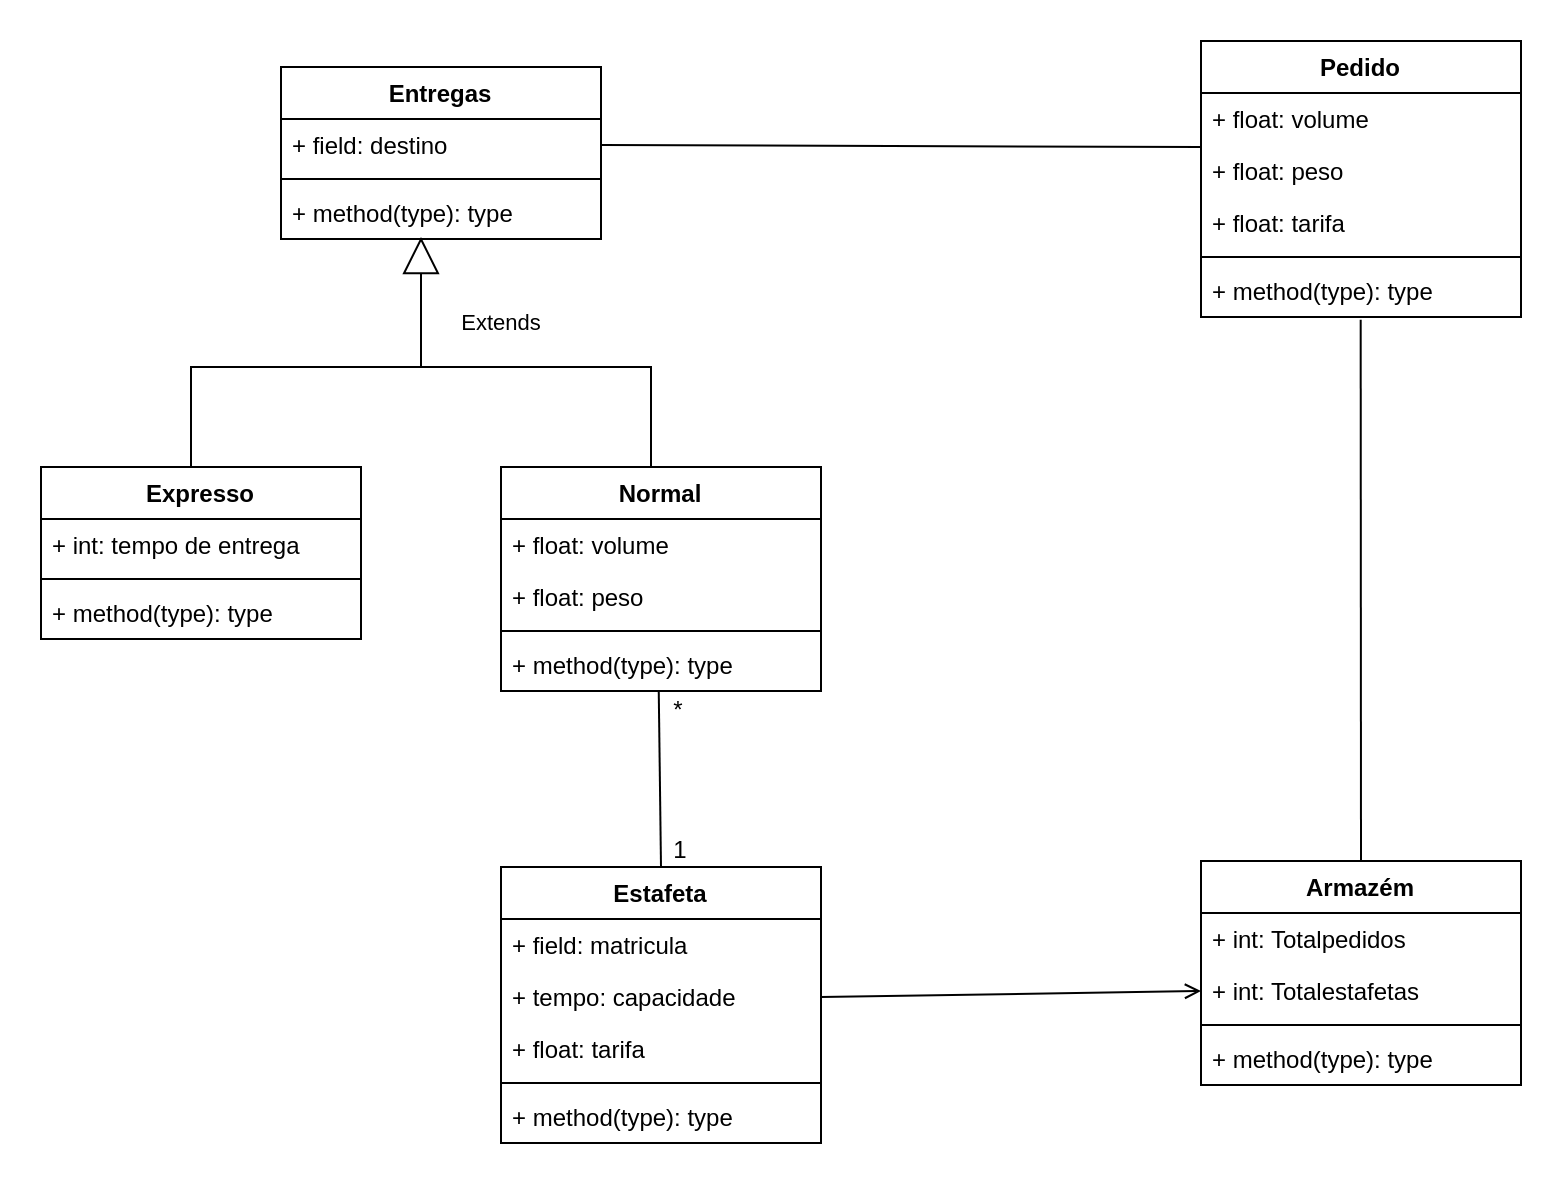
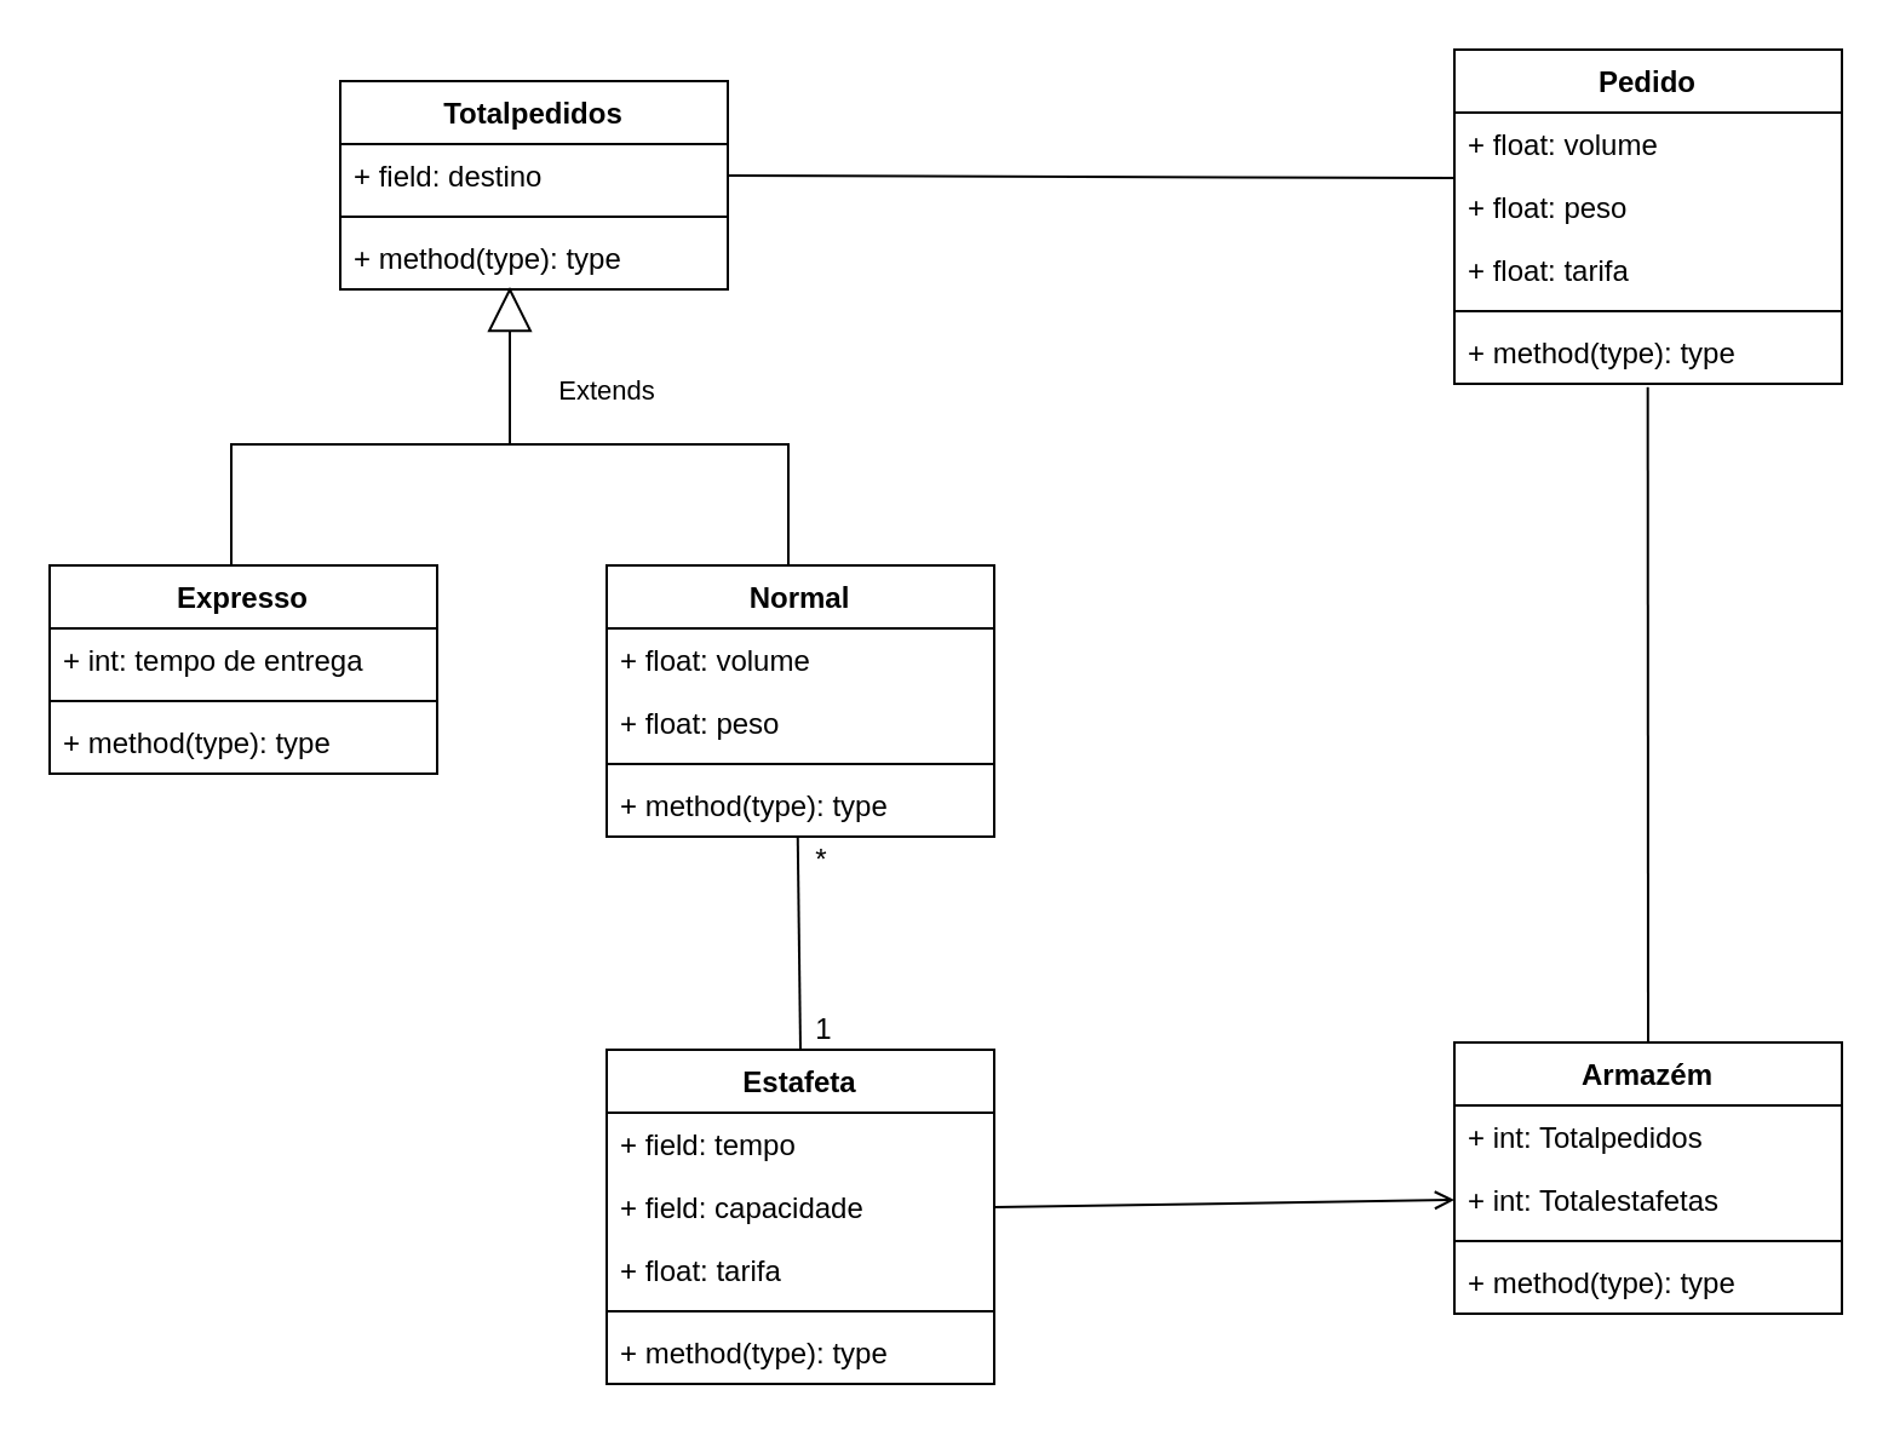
  <mxCell id="0" />
  <mxCell id="1" parent="0" />
  <mxCell id="2" value="Extends" style="endArrow=block;endSize=16;endFill=0;html=1;rounded=0;exitX=0.5;exitY=0;exitDx=0;exitDy=0;entryX=0.5;entryY=1;entryDx=0;entryDy=0;" edge="1" parent="1"><mxGeometry x="0.623" y="-40" width="160" relative="1" as="geometry"><mxPoint x="95" y="233" as="sourcePoint" /><mxPoint x="210" y="118" as="targetPoint" /><Array as="points"><mxPoint x="95" y="183" /><mxPoint x="210" y="183" /></Array><mxPoint as="offset" /></mxGeometry></mxCell>
  <mxCell id="3" value="" style="endArrow=none;html=1;rounded=0;entryX=0.5;entryY=0;entryDx=0;entryDy=0;" edge="1" parent="1"><mxGeometry width="50" height="50" relative="1" as="geometry"><mxPoint x="210" y="183" as="sourcePoint" /><mxPoint x="325" y="233" as="targetPoint" /><Array as="points"><mxPoint x="325" y="183" /></Array></mxGeometry></mxCell>
- <mxCell id="4" value="Entregas" style="swimlane;fontStyle=1;align=center;verticalAlign=top;childLayout=stackLayout;horizontal=1;startSize=26;horizontalStack=0;resizeParent=1;resizeParentMax=0;resizeLast=0;collapsible=1;marginBottom=0;" vertex="1" parent="1"><mxGeometry x="140" y="33" width="160" height="86" as="geometry" /></mxCell>
+ <mxCell id="4" value="Totalpedidos" style="swimlane;fontStyle=1;align=center;verticalAlign=top;childLayout=stackLayout;horizontal=1;startSize=26;horizontalStack=0;resizeParent=1;resizeParentMax=0;resizeLast=0;collapsible=1;marginBottom=0;" vertex="1" parent="1"><mxGeometry x="140" y="33" width="160" height="86" as="geometry" /></mxCell>
  <mxCell id="5" value="+ field: destino" style="text;strokeColor=none;fillColor=none;align=left;verticalAlign=top;spacingLeft=4;spacingRight=4;overflow=hidden;rotatable=0;points=[[0,0.5],[1,0.5]];portConstraint=eastwest;" vertex="1" parent="4"><mxGeometry y="26" width="160" height="26" as="geometry" /></mxCell>
  <mxCell id="6" value="" style="line;strokeWidth=1;fillColor=none;align=left;verticalAlign=middle;spacingTop=-1;spacingLeft=3;spacingRight=3;rotatable=0;labelPosition=right;points=[];portConstraint=eastwest;" vertex="1" parent="4"><mxGeometry y="52" width="160" height="8" as="geometry" /></mxCell>
  <mxCell id="7" value="+ method(type): type" style="text;strokeColor=none;fillColor=none;align=left;verticalAlign=top;spacingLeft=4;spacingRight=4;overflow=hidden;rotatable=0;points=[[0,0.5],[1,0.5]];portConstraint=eastwest;" vertex="1" parent="4"><mxGeometry y="60" width="160" height="26" as="geometry" /></mxCell>
  <mxCell id="8" value="Expresso" style="swimlane;fontStyle=1;align=center;verticalAlign=top;childLayout=stackLayout;horizontal=1;startSize=26;horizontalStack=0;resizeParent=1;resizeParentMax=0;resizeLast=0;collapsible=1;marginBottom=0;" vertex="1" parent="1"><mxGeometry x="20" y="233" width="160" height="86" as="geometry" /></mxCell>
  <mxCell id="9" value="+ int: tempo de entrega" style="text;strokeColor=none;fillColor=none;align=left;verticalAlign=top;spacingLeft=4;spacingRight=4;overflow=hidden;rotatable=0;points=[[0,0.5],[1,0.5]];portConstraint=eastwest;" vertex="1" parent="8"><mxGeometry y="26" width="160" height="26" as="geometry" /></mxCell>
  <mxCell id="10" value="" style="line;strokeWidth=1;fillColor=none;align=left;verticalAlign=middle;spacingTop=-1;spacingLeft=3;spacingRight=3;rotatable=0;labelPosition=right;points=[];portConstraint=eastwest;" vertex="1" parent="8"><mxGeometry y="52" width="160" height="8" as="geometry" /></mxCell>
  <mxCell id="11" value="+ method(type): type" style="text;strokeColor=none;fillColor=none;align=left;verticalAlign=top;spacingLeft=4;spacingRight=4;overflow=hidden;rotatable=0;points=[[0,0.5],[1,0.5]];portConstraint=eastwest;" vertex="1" parent="8"><mxGeometry y="60" width="160" height="26" as="geometry" /></mxCell>
  <mxCell id="12" value="Normal" style="swimlane;fontStyle=1;align=center;verticalAlign=top;childLayout=stackLayout;horizontal=1;startSize=26;horizontalStack=0;resizeParent=1;resizeParentMax=0;resizeLast=0;collapsible=1;marginBottom=0;" vertex="1" parent="1"><mxGeometry x="250" y="233" width="160" height="112" as="geometry" /></mxCell>
  <mxCell id="13" value="+ float: volume" style="text;strokeColor=none;fillColor=none;align=left;verticalAlign=top;spacingLeft=4;spacingRight=4;overflow=hidden;rotatable=0;points=[[0,0.5],[1,0.5]];portConstraint=eastwest;" vertex="1" parent="12"><mxGeometry y="26" width="160" height="26" as="geometry" /></mxCell>
  <mxCell id="14" value="+ float: peso" style="text;strokeColor=none;fillColor=none;align=left;verticalAlign=top;spacingLeft=4;spacingRight=4;overflow=hidden;rotatable=0;points=[[0,0.5],[1,0.5]];portConstraint=eastwest;" vertex="1" parent="12"><mxGeometry y="52" width="160" height="26" as="geometry" /></mxCell>
  <mxCell id="15" value="" style="line;strokeWidth=1;fillColor=none;align=left;verticalAlign=middle;spacingTop=-1;spacingLeft=3;spacingRight=3;rotatable=0;labelPosition=right;points=[];portConstraint=eastwest;" vertex="1" parent="12"><mxGeometry y="78" width="160" height="8" as="geometry" /></mxCell>
  <mxCell id="16" value="+ method(type): type" style="text;strokeColor=none;fillColor=none;align=left;verticalAlign=top;spacingLeft=4;spacingRight=4;overflow=hidden;rotatable=0;points=[[0,0.5],[1,0.5]];portConstraint=eastwest;" vertex="1" parent="12"><mxGeometry y="86" width="160" height="26" as="geometry" /></mxCell>
  <mxCell id="17" value="Estafeta" style="swimlane;fontStyle=1;align=center;verticalAlign=top;childLayout=stackLayout;horizontal=1;startSize=26;horizontalStack=0;resizeParent=1;resizeParentMax=0;resizeLast=0;collapsible=1;marginBottom=0;" vertex="1" parent="1"><mxGeometry x="250" y="433" width="160" height="138" as="geometry" /></mxCell>
- <mxCell id="18" value="+ field: matricula" style="text;strokeColor=none;fillColor=none;align=left;verticalAlign=top;spacingLeft=4;spacingRight=4;overflow=hidden;rotatable=0;points=[[0,0.5],[1,0.5]];portConstraint=eastwest;" vertex="1" parent="17"><mxGeometry y="26" width="160" height="26" as="geometry" /></mxCell>
- <mxCell id="19" value="+ tempo: capacidade" style="text;strokeColor=none;fillColor=none;align=left;verticalAlign=top;spacingLeft=4;spacingRight=4;overflow=hidden;rotatable=0;points=[[0,0.5],[1,0.5]];portConstraint=eastwest;" vertex="1" parent="17"><mxGeometry y="52" width="160" height="26" as="geometry" /></mxCell>
+ <mxCell id="18" value="+ field: tempo" style="text;strokeColor=none;fillColor=none;align=left;verticalAlign=top;spacingLeft=4;spacingRight=4;overflow=hidden;rotatable=0;points=[[0,0.5],[1,0.5]];portConstraint=eastwest;" vertex="1" parent="17"><mxGeometry y="26" width="160" height="26" as="geometry" /></mxCell>
+ <mxCell id="19" value="+ field: capacidade" style="text;strokeColor=none;fillColor=none;align=left;verticalAlign=top;spacingLeft=4;spacingRight=4;overflow=hidden;rotatable=0;points=[[0,0.5],[1,0.5]];portConstraint=eastwest;" vertex="1" parent="17"><mxGeometry y="52" width="160" height="26" as="geometry" /></mxCell>
  <mxCell id="20" value="+ float: tarifa" style="text;strokeColor=none;fillColor=none;align=left;verticalAlign=top;spacingLeft=4;spacingRight=4;overflow=hidden;rotatable=0;points=[[0,0.5],[1,0.5]];portConstraint=eastwest;" vertex="1" parent="17"><mxGeometry y="78" width="160" height="26" as="geometry" /></mxCell>
  <mxCell id="21" value="" style="line;strokeWidth=1;fillColor=none;align=left;verticalAlign=middle;spacingTop=-1;spacingLeft=3;spacingRight=3;rotatable=0;labelPosition=right;points=[];portConstraint=eastwest;" vertex="1" parent="17"><mxGeometry y="104" width="160" height="8" as="geometry" /></mxCell>
  <mxCell id="22" value="+ method(type): type" style="text;strokeColor=none;fillColor=none;align=left;verticalAlign=top;spacingLeft=4;spacingRight=4;overflow=hidden;rotatable=0;points=[[0,0.5],[1,0.5]];portConstraint=eastwest;" vertex="1" parent="17"><mxGeometry y="112" width="160" height="26" as="geometry" /></mxCell>
  <mxCell id="23" value="" style="endArrow=none;html=1;rounded=0;exitX=0.5;exitY=0;exitDx=0;exitDy=0;entryX=0.493;entryY=1.014;entryDx=0;entryDy=0;entryPerimeter=0;" edge="1" parent="1" source="17" target="16"><mxGeometry width="50" height="50" relative="1" as="geometry"><mxPoint x="320" y="393" as="sourcePoint" /><mxPoint x="370" y="343" as="targetPoint" /></mxGeometry></mxCell>
  <mxCell id="24" value="*" style="text;html=1;strokeColor=none;fillColor=none;align=center;verticalAlign=middle;whiteSpace=wrap;rounded=0;" vertex="1" parent="1"><mxGeometry x="329" y="350" width="20" height="10" as="geometry" /></mxCell>
  <mxCell id="25" value="1" style="text;html=1;strokeColor=none;fillColor=none;align=center;verticalAlign=middle;whiteSpace=wrap;rounded=0;" vertex="1" parent="1"><mxGeometry x="330" y="420" width="20" height="10" as="geometry" /></mxCell>
  <mxCell id="26" value="Pedido" style="swimlane;fontStyle=1;align=center;verticalAlign=top;childLayout=stackLayout;horizontal=1;startSize=26;horizontalStack=0;resizeParent=1;resizeParentMax=0;resizeLast=0;collapsible=1;marginBottom=0;" vertex="1" parent="1"><mxGeometry x="600" y="20" width="160" height="138" as="geometry" /></mxCell>
  <mxCell id="27" value="+ float: volume" style="text;strokeColor=none;fillColor=none;align=left;verticalAlign=top;spacingLeft=4;spacingRight=4;overflow=hidden;rotatable=0;points=[[0,0.5],[1,0.5]];portConstraint=eastwest;" vertex="1" parent="26"><mxGeometry y="26" width="160" height="26" as="geometry" /></mxCell>
  <mxCell id="28" value="+ float: peso" style="text;strokeColor=none;fillColor=none;align=left;verticalAlign=top;spacingLeft=4;spacingRight=4;overflow=hidden;rotatable=0;points=[[0,0.5],[1,0.5]];portConstraint=eastwest;" vertex="1" parent="26"><mxGeometry y="52" width="160" height="26" as="geometry" /></mxCell>
  <mxCell id="29" value="+ float: tarifa" style="text;strokeColor=none;fillColor=none;align=left;verticalAlign=top;spacingLeft=4;spacingRight=4;overflow=hidden;rotatable=0;points=[[0,0.5],[1,0.5]];portConstraint=eastwest;" vertex="1" parent="26"><mxGeometry y="78" width="160" height="26" as="geometry" /></mxCell>
  <mxCell id="30" value="" style="line;strokeWidth=1;fillColor=none;align=left;verticalAlign=middle;spacingTop=-1;spacingLeft=3;spacingRight=3;rotatable=0;labelPosition=right;points=[];portConstraint=eastwest;" vertex="1" parent="26"><mxGeometry y="104" width="160" height="8" as="geometry" /></mxCell>
  <mxCell id="31" value="+ method(type): type" style="text;strokeColor=none;fillColor=none;align=left;verticalAlign=top;spacingLeft=4;spacingRight=4;overflow=hidden;rotatable=0;points=[[0,0.5],[1,0.5]];portConstraint=eastwest;" vertex="1" parent="26"><mxGeometry y="112" width="160" height="26" as="geometry" /></mxCell>
  <mxCell id="32" value="" style="endArrow=none;html=1;rounded=0;exitX=1;exitY=0.5;exitDx=0;exitDy=0;" edge="1" parent="1" source="5"><mxGeometry width="50" height="50" relative="1" as="geometry"><mxPoint x="700" y="123" as="sourcePoint" /><mxPoint x="600" y="73" as="targetPoint" /></mxGeometry></mxCell>
  <mxCell id="33" value="Armazém" style="swimlane;fontStyle=1;align=center;verticalAlign=top;childLayout=stackLayout;horizontal=1;startSize=26;horizontalStack=0;resizeParent=1;resizeParentMax=0;resizeLast=0;collapsible=1;marginBottom=0;" vertex="1" parent="1"><mxGeometry x="600" y="430" width="160" height="112" as="geometry" /></mxCell>
  <mxCell id="34" value="+ int: Totalpedidos" style="text;strokeColor=none;fillColor=none;align=left;verticalAlign=top;spacingLeft=4;spacingRight=4;overflow=hidden;rotatable=0;points=[[0,0.5],[1,0.5]];portConstraint=eastwest;" vertex="1" parent="33"><mxGeometry y="26" width="160" height="26" as="geometry" /></mxCell>
  <mxCell id="35" value="+ int: Totalestafetas" style="text;strokeColor=none;fillColor=none;align=left;verticalAlign=top;spacingLeft=4;spacingRight=4;overflow=hidden;rotatable=0;points=[[0,0.5],[1,0.5]];portConstraint=eastwest;" vertex="1" parent="33"><mxGeometry y="52" width="160" height="26" as="geometry" /></mxCell>
  <mxCell id="36" value="" style="line;strokeWidth=1;fillColor=none;align=left;verticalAlign=middle;spacingTop=-1;spacingLeft=3;spacingRight=3;rotatable=0;labelPosition=right;points=[];portConstraint=eastwest;" vertex="1" parent="33"><mxGeometry y="78" width="160" height="8" as="geometry" /></mxCell>
  <mxCell id="37" value="+ method(type): type" style="text;strokeColor=none;fillColor=none;align=left;verticalAlign=top;spacingLeft=4;spacingRight=4;overflow=hidden;rotatable=0;points=[[0,0.5],[1,0.5]];portConstraint=eastwest;" vertex="1" parent="33"><mxGeometry y="86" width="160" height="26" as="geometry" /></mxCell>
  <mxCell id="38" value="" style="endArrow=open;html=1;rounded=0;exitX=1;exitY=0.5;exitDx=0;exitDy=0;entryX=0;entryY=0.5;entryDx=0;entryDy=0;" edge="1" parent="1" source="19" target="35"><mxGeometry width="50" height="50" relative="1" as="geometry"><mxPoint x="480" y="513" as="sourcePoint" /><mxPoint x="530" y="463" as="targetPoint" /></mxGeometry></mxCell>
  <mxCell id="39" value="" style="endArrow=none;html=1;rounded=0;exitX=0.5;exitY=0;exitDx=0;exitDy=0;entryX=0.499;entryY=1.052;entryDx=0;entryDy=0;entryPerimeter=0;" edge="1" parent="1" source="33" target="31"><mxGeometry width="50" height="50" relative="1" as="geometry"><mxPoint x="590" y="348" as="sourcePoint" /><mxPoint x="780" y="345" as="targetPoint" /></mxGeometry></mxCell>
